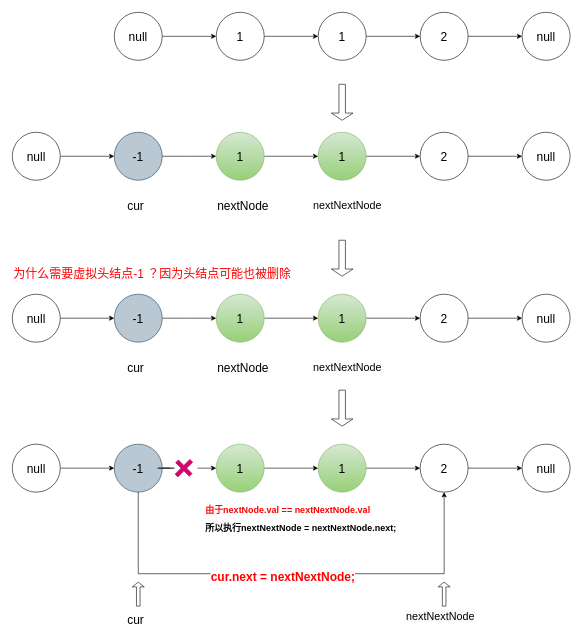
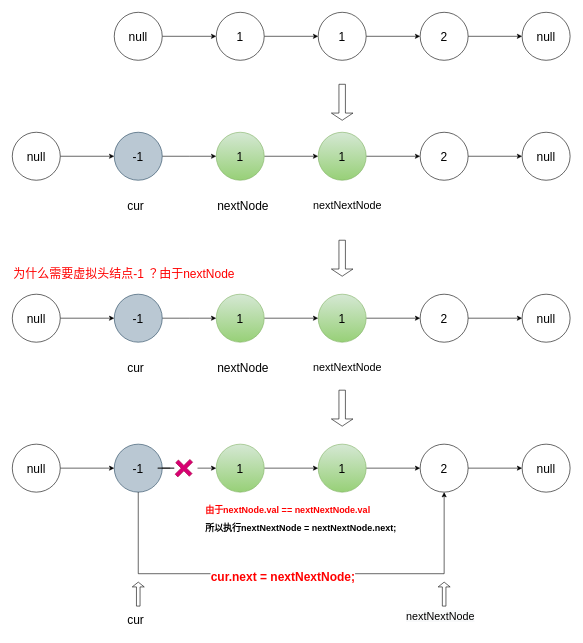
  <mxCell id="0" />
  <mxCell id="1" parent="0" />
  <mxCell id="2" style="edgeStyle=orthogonalEdgeStyle;rounded=0;orthogonalLoop=1;jettySize=auto;html=1;entryX=0;entryY=0.5;entryDx=0;entryDy=0;fontSize=20;" parent="1" source="3" target="5" edge="1"><mxGeometry relative="1" as="geometry" /></mxCell>
  <mxCell id="3" value="1" style="ellipse;whiteSpace=wrap;html=1;aspect=fixed;fontSize=20;" parent="1" vertex="1"><mxGeometry x="360" y="20" width="80" height="80" as="geometry" /></mxCell>
  <mxCell id="4" value="" style="edgeStyle=orthogonalEdgeStyle;rounded=0;orthogonalLoop=1;jettySize=auto;html=1;fontSize=20;" parent="1" source="5" target="7" edge="1"><mxGeometry relative="1" as="geometry" /></mxCell>
  <mxCell id="5" value="1" style="ellipse;whiteSpace=wrap;html=1;aspect=fixed;fontSize=20;" parent="1" vertex="1"><mxGeometry x="530" y="20" width="80" height="80" as="geometry" /></mxCell>
  <mxCell id="6" value="" style="edgeStyle=orthogonalEdgeStyle;rounded=0;orthogonalLoop=1;jettySize=auto;html=1;fontSize=20;" parent="1" source="7" target="8" edge="1"><mxGeometry relative="1" as="geometry" /></mxCell>
  <mxCell id="7" value="2" style="ellipse;whiteSpace=wrap;html=1;aspect=fixed;fontSize=20;" parent="1" vertex="1"><mxGeometry x="700" y="20" width="80" height="80" as="geometry" /></mxCell>
  <mxCell id="8" value="null" style="ellipse;whiteSpace=wrap;html=1;aspect=fixed;fontSize=20;" parent="1" vertex="1"><mxGeometry x="870" y="20" width="80" height="80" as="geometry" /></mxCell>
  <mxCell id="9" style="edgeStyle=orthogonalEdgeStyle;rounded=0;orthogonalLoop=1;jettySize=auto;html=1;entryX=0;entryY=0.5;entryDx=0;entryDy=0;fontSize=20;" parent="1" source="10" target="12" edge="1"><mxGeometry relative="1" as="geometry" /></mxCell>
  <mxCell id="10" value="1" style="ellipse;whiteSpace=wrap;html=1;aspect=fixed;fontSize=20;fillColor=#d5e8d4;gradientColor=#97d077;strokeColor=#82b366;" parent="1" vertex="1"><mxGeometry x="360" y="220" width="80" height="80" as="geometry" /></mxCell>
  <mxCell id="11" value="" style="edgeStyle=orthogonalEdgeStyle;rounded=0;orthogonalLoop=1;jettySize=auto;html=1;fontSize=20;" parent="1" source="12" target="14" edge="1"><mxGeometry relative="1" as="geometry" /></mxCell>
  <mxCell id="12" value="1" style="ellipse;whiteSpace=wrap;html=1;aspect=fixed;fontSize=20;fillColor=#d5e8d4;strokeColor=#82b366;gradientColor=#97d077;" parent="1" vertex="1"><mxGeometry x="530" y="220" width="80" height="80" as="geometry" /></mxCell>
  <mxCell id="13" value="" style="edgeStyle=orthogonalEdgeStyle;rounded=0;orthogonalLoop=1;jettySize=auto;html=1;fontSize=20;" parent="1" source="14" target="15" edge="1"><mxGeometry relative="1" as="geometry" /></mxCell>
  <mxCell id="14" value="2" style="ellipse;whiteSpace=wrap;html=1;aspect=fixed;fontSize=20;" parent="1" vertex="1"><mxGeometry x="700" y="220" width="80" height="80" as="geometry" /></mxCell>
  <mxCell id="15" value="null" style="ellipse;whiteSpace=wrap;html=1;aspect=fixed;fontSize=20;" parent="1" vertex="1"><mxGeometry x="870" y="220" width="80" height="80" as="geometry" /></mxCell>
  <mxCell id="16" value="" style="shape=singleArrow;direction=south;whiteSpace=wrap;html=1;fontSize=20;" parent="1" vertex="1"><mxGeometry x="552" y="140" width="36" height="60" as="geometry" /></mxCell>
  <mxCell id="17" value="" style="edgeStyle=orthogonalEdgeStyle;rounded=0;orthogonalLoop=1;jettySize=auto;html=1;fontSize=20;" parent="1" source="18" target="3" edge="1"><mxGeometry relative="1" as="geometry" /></mxCell>
  <mxCell id="18" value="null" style="ellipse;whiteSpace=wrap;html=1;aspect=fixed;fontSize=20;" parent="1" vertex="1"><mxGeometry x="190" y="20" width="80" height="80" as="geometry" /></mxCell>
  <mxCell id="19" value="" style="edgeStyle=orthogonalEdgeStyle;rounded=0;orthogonalLoop=1;jettySize=auto;html=1;fontSize=20;" parent="1" source="20" edge="1"><mxGeometry relative="1" as="geometry"><mxPoint x="360" y="260" as="targetPoint" /></mxGeometry></mxCell>
  <mxCell id="20" value="-1" style="ellipse;whiteSpace=wrap;html=1;aspect=fixed;fontSize=20;fillColor=#bac8d3;strokeColor=#23445d;" parent="1" vertex="1"><mxGeometry x="190" y="220" width="80" height="80" as="geometry" /></mxCell>
  <mxCell id="21" value="" style="edgeStyle=orthogonalEdgeStyle;rounded=0;orthogonalLoop=1;jettySize=auto;html=1;" edge="1" parent="1" source="22" target="20"><mxGeometry relative="1" as="geometry" /></mxCell>
  <mxCell id="22" value="null" style="ellipse;whiteSpace=wrap;html=1;aspect=fixed;fontSize=20;" vertex="1" parent="1"><mxGeometry x="20" y="220" width="80" height="80" as="geometry" /></mxCell>
  <mxCell id="23" value="&lt;span&gt;&lt;div class=&quot;ql-code-block ql-long-66405214 ql-direction-ltr ql-authorBlock-66405214&quot; style=&quot;line-height: 100%&quot;&gt;&lt;span class=&quot;ql-token hljs-variable&quot;&gt;&lt;font style=&quot;font-size: 20px&quot;&gt;cur&lt;/font&gt;&lt;/span&gt; &lt;/div&gt;&lt;/span&gt;" style="text;whiteSpace=wrap;html=1;" vertex="1" parent="1"><mxGeometry x="210" y="330" width="40" height="30" as="geometry" /></mxCell>
  <mxCell id="24" value="&lt;span&gt;&lt;div class=&quot;ql-code-block ql-long-66405214 ql-direction-ltr ql-authorBlock-66405214&quot; style=&quot;line-height: 100%&quot;&gt;&lt;span class=&quot;ql-token hljs-variable&quot;&gt;&lt;font style=&quot;font-size: 20px&quot;&gt;nextNode&lt;/font&gt;&lt;/span&gt;&lt;/div&gt;&lt;/span&gt;" style="text;whiteSpace=wrap;html=1;" vertex="1" parent="1"><mxGeometry x="360" y="330" width="90" height="30" as="geometry" /></mxCell>
  <mxCell id="25" value="&lt;span&gt;&lt;div class=&quot;ql-code-block ql-long-66405214 ql-direction-ltr ql-authorBlock-66405214&quot; style=&quot;line-height: 100%&quot;&gt;&lt;span class=&quot;ql-token hljs-variable&quot;&gt;&lt;font style=&quot;font-size: 18px&quot;&gt;nextNextNode&lt;/font&gt;&lt;/span&gt;&lt;/div&gt;&lt;/span&gt;" style="text;whiteSpace=wrap;html=1;" vertex="1" parent="1"><mxGeometry x="520" y="330" width="90" height="30" as="geometry" /></mxCell>
  <mxCell id="26" style="edgeStyle=orthogonalEdgeStyle;rounded=0;orthogonalLoop=1;jettySize=auto;html=1;entryX=0;entryY=0.5;entryDx=0;entryDy=0;fontSize=20;" edge="1" parent="1" source="27" target="29"><mxGeometry relative="1" as="geometry" /></mxCell>
  <mxCell id="27" value="1" style="ellipse;whiteSpace=wrap;html=1;aspect=fixed;fontSize=20;fillColor=#d5e8d4;gradientColor=#97d077;strokeColor=#82b366;" vertex="1" parent="1"><mxGeometry x="360" y="490" width="80" height="80" as="geometry" /></mxCell>
  <mxCell id="28" value="" style="edgeStyle=orthogonalEdgeStyle;rounded=0;orthogonalLoop=1;jettySize=auto;html=1;fontSize=20;" edge="1" parent="1" source="29" target="31"><mxGeometry relative="1" as="geometry" /></mxCell>
  <mxCell id="29" value="1" style="ellipse;whiteSpace=wrap;html=1;aspect=fixed;fontSize=20;fillColor=#d5e8d4;strokeColor=#82b366;gradientColor=#97d077;" vertex="1" parent="1"><mxGeometry x="530" y="490" width="80" height="80" as="geometry" /></mxCell>
  <mxCell id="30" value="" style="edgeStyle=orthogonalEdgeStyle;rounded=0;orthogonalLoop=1;jettySize=auto;html=1;fontSize=20;" edge="1" parent="1" source="31" target="32"><mxGeometry relative="1" as="geometry" /></mxCell>
  <mxCell id="31" value="2" style="ellipse;whiteSpace=wrap;html=1;aspect=fixed;fontSize=20;" vertex="1" parent="1"><mxGeometry x="700" y="490" width="80" height="80" as="geometry" /></mxCell>
  <mxCell id="32" value="null" style="ellipse;whiteSpace=wrap;html=1;aspect=fixed;fontSize=20;" vertex="1" parent="1"><mxGeometry x="870" y="490" width="80" height="80" as="geometry" /></mxCell>
  <mxCell id="33" value="" style="edgeStyle=orthogonalEdgeStyle;rounded=0;orthogonalLoop=1;jettySize=auto;html=1;fontSize=20;" edge="1" parent="1" source="34"><mxGeometry relative="1" as="geometry"><mxPoint x="360" y="530" as="targetPoint" /></mxGeometry></mxCell>
  <mxCell id="34" value="-1" style="ellipse;whiteSpace=wrap;html=1;aspect=fixed;fontSize=20;fillColor=#bac8d3;strokeColor=#23445d;" vertex="1" parent="1"><mxGeometry x="190" y="490" width="80" height="80" as="geometry" /></mxCell>
  <mxCell id="35" value="" style="edgeStyle=orthogonalEdgeStyle;rounded=0;orthogonalLoop=1;jettySize=auto;html=1;" edge="1" parent="1" source="36" target="34"><mxGeometry relative="1" as="geometry" /></mxCell>
  <mxCell id="36" value="null" style="ellipse;whiteSpace=wrap;html=1;aspect=fixed;fontSize=20;" vertex="1" parent="1"><mxGeometry x="20" y="490" width="80" height="80" as="geometry" /></mxCell>
  <mxCell id="37" value="&lt;span&gt;&lt;div class=&quot;ql-code-block ql-long-66405214 ql-direction-ltr ql-authorBlock-66405214&quot; style=&quot;line-height: 100%&quot;&gt;&lt;span class=&quot;ql-token hljs-variable&quot;&gt;&lt;font style=&quot;font-size: 20px&quot;&gt;cur&lt;/font&gt;&lt;/span&gt; &lt;/div&gt;&lt;/span&gt;" style="text;whiteSpace=wrap;html=1;" vertex="1" parent="1"><mxGeometry x="210" y="600" width="40" height="30" as="geometry" /></mxCell>
  <mxCell id="38" value="&lt;span&gt;&lt;div class=&quot;ql-code-block ql-long-66405214 ql-direction-ltr ql-authorBlock-66405214&quot; style=&quot;line-height: 100%&quot;&gt;&lt;span class=&quot;ql-token hljs-variable&quot;&gt;&lt;font style=&quot;font-size: 20px&quot;&gt;nextNode&lt;/font&gt;&lt;/span&gt;&lt;/div&gt;&lt;/span&gt;" style="text;whiteSpace=wrap;html=1;" vertex="1" parent="1"><mxGeometry x="360" y="600" width="90" height="30" as="geometry" /></mxCell>
  <mxCell id="39" value="&lt;span&gt;&lt;div class=&quot;ql-code-block ql-long-66405214 ql-direction-ltr ql-authorBlock-66405214&quot; style=&quot;line-height: 100%&quot;&gt;&lt;span class=&quot;ql-token hljs-variable&quot;&gt;&lt;font style=&quot;font-size: 18px&quot;&gt;nextNextNode&lt;/font&gt;&lt;/span&gt;&lt;/div&gt;&lt;/span&gt;" style="text;whiteSpace=wrap;html=1;" vertex="1" parent="1"><mxGeometry x="520" y="600" width="90" height="30" as="geometry" /></mxCell>
  <mxCell id="40" value="" style="shape=singleArrow;direction=south;whiteSpace=wrap;html=1;fontSize=20;" vertex="1" parent="1"><mxGeometry x="552" y="400" width="36" height="60" as="geometry" /></mxCell>
- <mxCell id="41" value="&lt;span style=&quot;font-size: 20px&quot;&gt;&lt;div class=&quot;ql-code-block ql-long-66405214 ql-direction-ltr ql-authorBlock-66405214&quot; style=&quot;line-height: 100%&quot;&gt;&lt;font color=&quot;#ff0000&quot;&gt;为什么需要虚拟头结点-1 ？因为头结点可能也被删除&lt;/font&gt;&lt;/div&gt;&lt;/span&gt;" style="text;whiteSpace=wrap;html=1;" vertex="1" parent="1"><mxGeometry x="20" y="440" width="480" height="30" as="geometry" /></mxCell>
+ <mxCell id="41" value="&lt;span style=&quot;font-size: 20px&quot;&gt;&lt;div class=&quot;ql-code-block ql-long-66405214 ql-direction-ltr ql-authorBlock-66405214&quot; style=&quot;line-height: 100%&quot;&gt;&lt;font color=&quot;#ff0000&quot;&gt;为什么需要虚拟头结点-1 ？由于nextNode&lt;/font&gt;&lt;/div&gt;&lt;/span&gt;" style="text;whiteSpace=wrap;html=1;" vertex="1" parent="1"><mxGeometry x="20" y="440" width="480" height="30" as="geometry" /></mxCell>
  <mxCell id="42" style="edgeStyle=orthogonalEdgeStyle;rounded=0;orthogonalLoop=1;jettySize=auto;html=1;entryX=0;entryY=0.5;entryDx=0;entryDy=0;fontSize=20;" edge="1" parent="1" source="43" target="45"><mxGeometry relative="1" as="geometry" /></mxCell>
  <mxCell id="43" value="1" style="ellipse;whiteSpace=wrap;html=1;aspect=fixed;fontSize=20;fillColor=#d5e8d4;gradientColor=#97d077;strokeColor=#82b366;" vertex="1" parent="1"><mxGeometry x="360" y="740" width="80" height="80" as="geometry" /></mxCell>
  <mxCell id="44" value="" style="edgeStyle=orthogonalEdgeStyle;rounded=0;orthogonalLoop=1;jettySize=auto;html=1;fontSize=20;" edge="1" parent="1" source="45" target="47"><mxGeometry relative="1" as="geometry" /></mxCell>
  <mxCell id="45" value="1" style="ellipse;whiteSpace=wrap;html=1;aspect=fixed;fontSize=20;fillColor=#d5e8d4;strokeColor=#82b366;gradientColor=#97d077;" vertex="1" parent="1"><mxGeometry x="530" y="740" width="80" height="80" as="geometry" /></mxCell>
  <mxCell id="46" value="" style="edgeStyle=orthogonalEdgeStyle;rounded=0;orthogonalLoop=1;jettySize=auto;html=1;fontSize=20;" edge="1" parent="1" source="47" target="48"><mxGeometry relative="1" as="geometry" /></mxCell>
  <mxCell id="47" value="2" style="ellipse;whiteSpace=wrap;html=1;aspect=fixed;fontSize=20;" vertex="1" parent="1"><mxGeometry x="700" y="740" width="80" height="80" as="geometry" /></mxCell>
  <mxCell id="48" value="null" style="ellipse;whiteSpace=wrap;html=1;aspect=fixed;fontSize=20;" vertex="1" parent="1"><mxGeometry x="870" y="740" width="80" height="80" as="geometry" /></mxCell>
  <mxCell id="49" value="" style="edgeStyle=orthogonalEdgeStyle;rounded=0;orthogonalLoop=1;jettySize=auto;html=1;fontSize=20;startArrow=none;" edge="1" parent="1" source="60"><mxGeometry relative="1" as="geometry"><mxPoint x="360" y="780" as="targetPoint" /></mxGeometry></mxCell>
  <mxCell id="50" value="-1" style="ellipse;whiteSpace=wrap;html=1;aspect=fixed;fontSize=20;fillColor=#bac8d3;strokeColor=#23445d;" vertex="1" parent="1"><mxGeometry x="190" y="740" width="80" height="80" as="geometry" /></mxCell>
  <mxCell id="51" value="" style="edgeStyle=orthogonalEdgeStyle;rounded=0;orthogonalLoop=1;jettySize=auto;html=1;" edge="1" parent="1" source="52" target="50"><mxGeometry relative="1" as="geometry" /></mxCell>
  <mxCell id="52" value="null" style="ellipse;whiteSpace=wrap;html=1;aspect=fixed;fontSize=20;" vertex="1" parent="1"><mxGeometry x="20" y="740" width="80" height="80" as="geometry" /></mxCell>
  <mxCell id="53" style="edgeStyle=orthogonalEdgeStyle;rounded=0;orthogonalLoop=1;jettySize=auto;html=1;entryX=0.5;entryY=1;entryDx=0;entryDy=0;fontSize=15;fontColor=#FF0000;exitX=0.5;exitY=1;exitDx=0;exitDy=0;" edge="1" parent="1" source="50" target="47"><mxGeometry relative="1" as="geometry"><Array as="points"><mxPoint y="956" x="230" /><mxPoint x="740" y="956" /></Array></mxGeometry></mxCell>
  <mxCell id="54" value="&lt;span style=&quot;font-size: 20px;&quot;&gt;&lt;div class=&quot;ql-code-block ql-long-66405214 ql-direction-ltr ql-authorBlock-66405214&quot; style=&quot;line-height: 100%; font-size: 20px;&quot;&gt;cur.next = nextNextNode;&lt;/div&gt;&lt;/span&gt;" style="edgeLabel;html=1;align=center;verticalAlign=middle;resizable=0;points=[];fontSize=20;fontColor=#FF0000;fontStyle=1" vertex="1" connectable="0" parent="53"><mxGeometry x="-0.056" y="-3" relative="1" as="geometry"><mxPoint x="7" as="offset" /></mxGeometry></mxCell>
  <mxCell id="55" value="&lt;span&gt;&lt;div class=&quot;ql-code-block ql-long-66405214 ql-direction-ltr ql-authorBlock-66405214&quot; style=&quot;line-height: 100%&quot;&gt;&lt;span class=&quot;ql-token hljs-variable&quot;&gt;&lt;font style=&quot;font-size: 20px&quot;&gt;cur&lt;/font&gt;&lt;/span&gt; &lt;/div&gt;&lt;/span&gt;" style="text;whiteSpace=wrap;html=1;" vertex="1" parent="1"><mxGeometry x="210" y="1020" width="40" height="30" as="geometry" /></mxCell>
  <mxCell id="56" value="&lt;span&gt;&lt;div class=&quot;ql-code-block ql-long-66405214 ql-direction-ltr ql-authorBlock-66405214&quot; style=&quot;line-height: 100% ; font-size: 15px&quot;&gt;&lt;span&gt;&lt;b&gt;&lt;div class=&quot;ql-code-block ql-long-66405214 ql-direction-ltr ql-authorBlock-66405214&quot; style=&quot;line-height: 100%&quot;&gt;&lt;font style=&quot;font-size: 15px&quot; color=&quot;#ff0000&quot;&gt;由于nextNode.val == nextNextNode.val&lt;/font&gt;&lt;/div&gt;&lt;div class=&quot;ql-code-block ql-long-66405214 ql-direction-ltr ql-authorBlock-66405214&quot; style=&quot;line-height: 100%&quot;&gt;&lt;font style=&quot;font-size: 15px&quot; color=&quot;#ff0000&quot;&gt;&lt;br&gt;&lt;/font&gt;&lt;/div&gt;&lt;div class=&quot;ql-code-block ql-long-66405214 ql-direction-ltr ql-authorBlock-66405214&quot; style=&quot;line-height: 100%&quot;&gt;&lt;span&gt;&lt;div class=&quot;ql-code-block ql-long-66405214 ql-direction-ltr ql-authorBlock-66405214&quot; style=&quot;line-height: 100%&quot;&gt;&lt;font style=&quot;font-size: 15px&quot;&gt;所以执行nextNextNode = nextNextNode.next;&lt;/font&gt;&lt;/div&gt;&lt;/span&gt;&lt;/div&gt;&lt;/b&gt;&lt;/span&gt;&lt;/div&gt;&lt;/span&gt;" style="text;whiteSpace=wrap;html=1;" vertex="1" parent="1"><mxGeometry x="340" y="834.5" width="330" height="61" as="geometry" /></mxCell>
  <mxCell id="57" value="" style="shape=singleArrow;direction=south;whiteSpace=wrap;html=1;fontSize=20;" vertex="1" parent="1"><mxGeometry x="552" y="650" width="36" height="60" as="geometry" /></mxCell>
  <mxCell id="58" value="&lt;span style=&quot;color: rgb(0, 0, 0); font-family: helvetica; font-size: 18px; font-style: normal; font-weight: 400; letter-spacing: normal; text-align: left; text-indent: 0px; text-transform: none; word-spacing: 0px; background-color: rgb(248, 249, 250); display: inline; float: none;&quot;&gt;nextNextNode&lt;/span&gt;" style="text;whiteSpace=wrap;html=1;fontSize=18;fontColor=#FF0000;" vertex="1" parent="1"><mxGeometry x="675" y="1010" width="130" height="40" as="geometry" /></mxCell>
  <mxCell id="59" value="" style="shape=singleArrow;direction=north;whiteSpace=wrap;html=1;fontSize=15;fontColor=#FF0000;" vertex="1" parent="1"><mxGeometry x="730" y="970" width="20" height="40" as="geometry" /></mxCell>
  <mxCell id="60" value="" style="shape=cross;whiteSpace=wrap;html=1;fontSize=20;rotation=45;fillColor=#d80073;strokeColor=#A50040;fontColor=#ffffff;" vertex="1" parent="1"><mxGeometry x="290" y="762.6" width="32.11" height="34.8" as="geometry" /></mxCell>
  <mxCell id="61" value="" style="edgeStyle=orthogonalEdgeStyle;rounded=0;orthogonalLoop=1;jettySize=auto;html=1;fontSize=20;endArrow=none;" edge="1" parent="1" source="50" target="60"><mxGeometry relative="1" as="geometry"><mxPoint x="360" y="780" as="targetPoint" /><mxPoint x="270" y="780" as="sourcePoint" /></mxGeometry></mxCell>
  <mxCell id="62" value="" style="shape=singleArrow;direction=north;whiteSpace=wrap;html=1;fontSize=15;fontColor=#FF0000;" vertex="1" parent="1"><mxGeometry x="220" y="970" width="20" height="40" as="geometry" /></mxCell>
